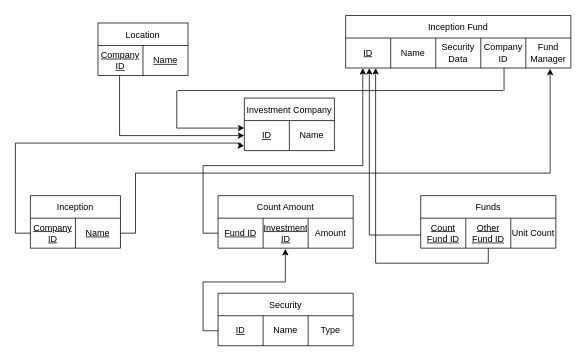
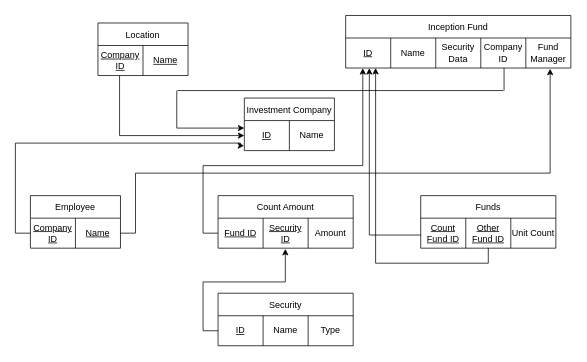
  <mxCell id="0" />
  <mxCell id="1" parent="0" />
  <mxCell id="2" value="Investment Company" style="shape=table;startSize=30;container=1;collapsible=0;childLayout=tableLayout;" vertex="1" parent="1"><mxGeometry x="325" y="130" width="120" height="70" as="geometry" /></mxCell>
  <mxCell id="3" value="" style="shape=tableRow;horizontal=0;startSize=0;swimlaneHead=0;swimlaneBody=0;top=0;left=0;bottom=0;right=0;collapsible=0;dropTarget=0;fillColor=none;points=[[0,0.5],[1,0.5]];portConstraint=eastwest;" vertex="1" parent="2"><mxGeometry y="30" width="120" height="40" as="geometry" /></mxCell>
  <mxCell id="4" value="&lt;u&gt;ID&lt;/u&gt;" style="shape=partialRectangle;html=1;whiteSpace=wrap;connectable=0;overflow=hidden;fillColor=none;top=0;left=0;bottom=0;right=0;pointerEvents=1;" vertex="1" parent="3"><mxGeometry width="60" height="40" as="geometry"><mxRectangle width="60" height="40" as="alternateBounds" /></mxGeometry></mxCell>
  <mxCell id="5" value="Name" style="shape=partialRectangle;html=1;whiteSpace=wrap;connectable=0;overflow=hidden;fillColor=none;top=0;left=0;bottom=0;right=0;pointerEvents=1;" vertex="1" parent="3"><mxGeometry x="60" width="60" height="40" as="geometry"><mxRectangle width="60" height="40" as="alternateBounds" /></mxGeometry></mxCell>
  <mxCell id="6" value="Location" style="shape=table;startSize=30;container=1;collapsible=0;childLayout=tableLayout;" vertex="1" parent="1"><mxGeometry x="130" y="30" width="120" height="70" as="geometry" /></mxCell>
  <mxCell id="7" value="" style="shape=tableRow;horizontal=0;startSize=0;swimlaneHead=0;swimlaneBody=0;top=0;left=0;bottom=0;right=0;collapsible=0;dropTarget=0;fillColor=none;points=[[0,0.5],[1,0.5]];portConstraint=eastwest;" vertex="1" parent="6"><mxGeometry y="30" width="120" height="40" as="geometry" /></mxCell>
  <mxCell id="8" value="&lt;u&gt;Company ID&lt;/u&gt;" style="shape=partialRectangle;html=1;whiteSpace=wrap;connectable=0;overflow=hidden;fillColor=none;top=0;left=0;bottom=0;right=0;pointerEvents=1;" vertex="1" parent="7"><mxGeometry width="60" height="40" as="geometry"><mxRectangle width="60" height="40" as="alternateBounds" /></mxGeometry></mxCell>
  <mxCell id="9" value="&lt;u&gt;Name&lt;/u&gt;" style="shape=partialRectangle;html=1;whiteSpace=wrap;connectable=0;overflow=hidden;fillColor=none;top=0;left=0;bottom=0;right=0;pointerEvents=1;" vertex="1" parent="7"><mxGeometry x="60" width="60" height="40" as="geometry"><mxRectangle width="60" height="40" as="alternateBounds" /></mxGeometry></mxCell>
  <mxCell id="10" style="edgeStyle=orthogonalEdgeStyle;rounded=0;orthogonalLoop=1;jettySize=auto;html=1;exitX=0;exitY=0.75;exitDx=0;exitDy=0;entryX=0.105;entryY=1.005;entryDx=0;entryDy=0;entryPerimeter=0;startArrow=none;startFill=0;endArrow=classic;endFill=1;" edge="1" parent="1" source="12" target="18"><mxGeometry relative="1" as="geometry" /></mxCell>
  <mxCell id="11" style="edgeStyle=orthogonalEdgeStyle;rounded=0;orthogonalLoop=1;jettySize=auto;html=1;exitX=0.5;exitY=1;exitDx=0;exitDy=0;startArrow=none;startFill=0;endArrow=classic;endFill=1;entryX=0.133;entryY=1;entryDx=0;entryDy=0;entryPerimeter=0;" edge="1" parent="1" source="12" target="18"><mxGeometry relative="1" as="geometry"><mxPoint x="510" y="180" as="targetPoint" /></mxGeometry></mxCell>
  <mxCell id="12" value="Funds" style="shape=table;startSize=30;container=1;collapsible=0;childLayout=tableLayout;" vertex="1" parent="1"><mxGeometry x="560" y="260" width="180" height="70" as="geometry" /></mxCell>
  <mxCell id="13" value="" style="shape=tableRow;horizontal=0;startSize=0;swimlaneHead=0;swimlaneBody=0;top=0;left=0;bottom=0;right=0;collapsible=0;dropTarget=0;fillColor=none;points=[[0,0.5],[1,0.5]];portConstraint=eastwest;" vertex="1" parent="12"><mxGeometry y="30" width="180" height="40" as="geometry" /></mxCell>
  <mxCell id="14" value="&lt;u&gt;Count Fund ID&lt;/u&gt;" style="shape=partialRectangle;html=1;whiteSpace=wrap;connectable=0;overflow=hidden;fillColor=none;top=0;left=0;bottom=0;right=0;pointerEvents=1;" vertex="1" parent="13"><mxGeometry width="60" height="40" as="geometry"><mxRectangle width="60" height="40" as="alternateBounds" /></mxGeometry></mxCell>
  <mxCell id="15" value="&lt;u&gt;Other Fund ID&lt;/u&gt;" style="shape=partialRectangle;html=1;whiteSpace=wrap;connectable=0;overflow=hidden;fillColor=none;top=0;left=0;bottom=0;right=0;pointerEvents=1;" vertex="1" parent="13"><mxGeometry x="60" width="60" height="40" as="geometry"><mxRectangle width="60" height="40" as="alternateBounds" /></mxGeometry></mxCell>
  <mxCell id="16" value="Unit Count" style="shape=partialRectangle;html=1;whiteSpace=wrap;connectable=0;overflow=hidden;fillColor=none;top=0;left=0;bottom=0;right=0;pointerEvents=1;" vertex="1" parent="13"><mxGeometry x="120" width="60" height="40" as="geometry"><mxRectangle width="60" height="40" as="alternateBounds" /></mxGeometry></mxCell>
  <mxCell id="17" value="Inception Fund" style="shape=table;startSize=30;container=1;collapsible=0;childLayout=tableLayout;" vertex="1" parent="1"><mxGeometry x="460" y="20" width="300" height="70" as="geometry" /></mxCell>
  <mxCell id="18" value="" style="shape=tableRow;horizontal=0;startSize=0;swimlaneHead=0;swimlaneBody=0;top=0;left=0;bottom=0;right=0;collapsible=0;dropTarget=0;fillColor=none;points=[[0,0.5],[1,0.5]];portConstraint=eastwest;" vertex="1" parent="17"><mxGeometry y="30" width="300" height="40" as="geometry" /></mxCell>
  <mxCell id="19" value="&lt;u&gt;ID&lt;/u&gt;" style="shape=partialRectangle;html=1;whiteSpace=wrap;connectable=0;overflow=hidden;fillColor=none;top=0;left=0;bottom=0;right=0;pointerEvents=1;" vertex="1" parent="18"><mxGeometry width="60" height="40" as="geometry"><mxRectangle width="60" height="40" as="alternateBounds" /></mxGeometry></mxCell>
  <mxCell id="20" value="Name" style="shape=partialRectangle;html=1;whiteSpace=wrap;connectable=0;overflow=hidden;fillColor=none;top=0;left=0;bottom=0;right=0;pointerEvents=1;" vertex="1" parent="18"><mxGeometry x="60" width="60" height="40" as="geometry"><mxRectangle width="60" height="40" as="alternateBounds" /></mxGeometry></mxCell>
  <mxCell id="21" value="Security Data" style="shape=partialRectangle;html=1;whiteSpace=wrap;connectable=0;overflow=hidden;fillColor=none;top=0;left=0;bottom=0;right=0;pointerEvents=1;" vertex="1" parent="18"><mxGeometry x="120" width="60" height="40" as="geometry"><mxRectangle width="60" height="40" as="alternateBounds" /></mxGeometry></mxCell>
  <mxCell id="22" value="Company ID" style="shape=partialRectangle;html=1;whiteSpace=wrap;connectable=0;overflow=hidden;fillColor=none;top=0;left=0;bottom=0;right=0;pointerEvents=1;" vertex="1" parent="18"><mxGeometry x="180" width="60" height="40" as="geometry"><mxRectangle width="60" height="40" as="alternateBounds" /></mxGeometry></mxCell>
  <mxCell id="23" value="Fund Manager" style="shape=partialRectangle;html=1;whiteSpace=wrap;connectable=0;overflow=hidden;fillColor=none;top=0;left=0;bottom=0;right=0;pointerEvents=1;" vertex="1" parent="18"><mxGeometry x="240" width="60" height="40" as="geometry"><mxRectangle width="60" height="40" as="alternateBounds" /></mxGeometry></mxCell>
- <mxCell id="24" value="Inception" style="shape=table;startSize=30;container=1;collapsible=0;childLayout=tableLayout;" vertex="1" parent="1"><mxGeometry x="40" y="260" width="120" height="70" as="geometry" /></mxCell>
+ <mxCell id="24" value="Employee" style="shape=table;startSize=30;container=1;collapsible=0;childLayout=tableLayout;" vertex="1" parent="1"><mxGeometry x="40" y="260" width="120" height="70" as="geometry" /></mxCell>
  <mxCell id="25" value="" style="shape=tableRow;horizontal=0;startSize=0;swimlaneHead=0;swimlaneBody=0;top=0;left=0;bottom=0;right=0;collapsible=0;dropTarget=0;fillColor=none;points=[[0,0.5],[1,0.5]];portConstraint=eastwest;" vertex="1" parent="24"><mxGeometry y="30" width="120" height="40" as="geometry" /></mxCell>
  <mxCell id="26" value="&lt;u&gt;Company ID&lt;/u&gt;" style="shape=partialRectangle;html=1;whiteSpace=wrap;connectable=0;overflow=hidden;fillColor=none;top=0;left=0;bottom=0;right=0;pointerEvents=1;" vertex="1" parent="25"><mxGeometry width="60" height="40" as="geometry"><mxRectangle width="60" height="40" as="alternateBounds" /></mxGeometry></mxCell>
  <mxCell id="27" value="&lt;u&gt;Name&lt;/u&gt;" style="shape=partialRectangle;html=1;whiteSpace=wrap;connectable=0;overflow=hidden;fillColor=none;top=0;left=0;bottom=0;right=0;pointerEvents=1;" vertex="1" parent="25"><mxGeometry x="60" width="60" height="40" as="geometry"><mxRectangle width="60" height="40" as="alternateBounds" /></mxGeometry></mxCell>
  <mxCell id="28" value="Count Amount" style="shape=table;startSize=30;container=1;collapsible=0;childLayout=tableLayout;" vertex="1" parent="1"><mxGeometry x="290" y="260" width="180" height="70" as="geometry" /></mxCell>
  <mxCell id="29" value="" style="shape=tableRow;horizontal=0;startSize=0;swimlaneHead=0;swimlaneBody=0;top=0;left=0;bottom=0;right=0;collapsible=0;dropTarget=0;fillColor=none;points=[[0,0.5],[1,0.5]];portConstraint=eastwest;" vertex="1" parent="28"><mxGeometry y="30" width="180" height="40" as="geometry" /></mxCell>
  <mxCell id="30" value="&lt;u&gt;Fund ID&lt;/u&gt;" style="shape=partialRectangle;html=1;whiteSpace=wrap;connectable=0;overflow=hidden;fillColor=none;top=0;left=0;bottom=0;right=0;pointerEvents=1;" vertex="1" parent="29"><mxGeometry width="60" height="40" as="geometry"><mxRectangle width="60" height="40" as="alternateBounds" /></mxGeometry></mxCell>
- <mxCell id="31" value="&lt;u&gt;Investment ID&lt;/u&gt;" style="shape=partialRectangle;html=1;whiteSpace=wrap;connectable=0;overflow=hidden;fillColor=none;top=0;left=0;bottom=0;right=0;pointerEvents=1;" vertex="1" parent="29"><mxGeometry x="60" width="60" height="40" as="geometry"><mxRectangle width="60" height="40" as="alternateBounds" /></mxGeometry></mxCell>
+ <mxCell id="31" value="&lt;u&gt;Security ID&lt;/u&gt;" style="shape=partialRectangle;html=1;whiteSpace=wrap;connectable=0;overflow=hidden;fillColor=none;top=0;left=0;bottom=0;right=0;pointerEvents=1;" vertex="1" parent="29"><mxGeometry x="60" width="60" height="40" as="geometry"><mxRectangle width="60" height="40" as="alternateBounds" /></mxGeometry></mxCell>
  <mxCell id="32" value="Amount" style="shape=partialRectangle;html=1;whiteSpace=wrap;connectable=0;overflow=hidden;fillColor=none;top=0;left=0;bottom=0;right=0;pointerEvents=1;" vertex="1" parent="29"><mxGeometry x="120" width="60" height="40" as="geometry"><mxRectangle width="60" height="40" as="alternateBounds" /></mxGeometry></mxCell>
  <mxCell id="33" value="Security" style="shape=table;startSize=30;container=1;collapsible=0;childLayout=tableLayout;" vertex="1" parent="1"><mxGeometry x="290" y="390" width="180" height="70" as="geometry" /></mxCell>
  <mxCell id="34" value="" style="shape=tableRow;horizontal=0;startSize=0;swimlaneHead=0;swimlaneBody=0;top=0;left=0;bottom=0;right=0;collapsible=0;dropTarget=0;fillColor=none;points=[[0,0.5],[1,0.5]];portConstraint=eastwest;" vertex="1" parent="33"><mxGeometry y="30" width="180" height="40" as="geometry" /></mxCell>
  <mxCell id="35" value="&lt;u&gt;ID&lt;/u&gt;" style="shape=partialRectangle;html=1;whiteSpace=wrap;connectable=0;overflow=hidden;fillColor=none;top=0;left=0;bottom=0;right=0;pointerEvents=1;" vertex="1" parent="34"><mxGeometry width="60" height="40" as="geometry"><mxRectangle width="60" height="40" as="alternateBounds" /></mxGeometry></mxCell>
  <mxCell id="36" value="Name" style="shape=partialRectangle;html=1;whiteSpace=wrap;connectable=0;overflow=hidden;fillColor=none;top=0;left=0;bottom=0;right=0;pointerEvents=1;" vertex="1" parent="34"><mxGeometry x="60" width="60" height="40" as="geometry"><mxRectangle width="60" height="40" as="alternateBounds" /></mxGeometry></mxCell>
  <mxCell id="37" value="Type" style="shape=partialRectangle;html=1;whiteSpace=wrap;connectable=0;overflow=hidden;fillColor=none;top=0;left=0;bottom=0;right=0;pointerEvents=1;" vertex="1" parent="34"><mxGeometry x="120" width="60" height="40" as="geometry"><mxRectangle width="60" height="40" as="alternateBounds" /></mxGeometry></mxCell>
  <mxCell id="38" style="edgeStyle=orthogonalEdgeStyle;rounded=0;orthogonalLoop=1;jettySize=auto;html=1;exitX=0;exitY=0.5;exitDx=0;exitDy=0;entryX=0.24;entryY=0.995;entryDx=0;entryDy=0;entryPerimeter=0;endArrow=none;endFill=0;startArrow=classic;startFill=1;" edge="1" parent="1" source="3" target="7"><mxGeometry relative="1" as="geometry" /></mxCell>
  <mxCell id="39" style="edgeStyle=orthogonalEdgeStyle;rounded=0;orthogonalLoop=1;jettySize=auto;html=1;exitX=0;exitY=0.5;exitDx=0;exitDy=0;startArrow=none;startFill=0;endArrow=classic;endFill=1;entryX=-0.003;entryY=0.835;entryDx=0;entryDy=0;entryPerimeter=0;" edge="1" parent="1" source="25" target="3"><mxGeometry relative="1" as="geometry"><mxPoint x="310" y="190" as="targetPoint" /><Array as="points"><mxPoint x="20" y="310" /><mxPoint x="20" y="190" /><mxPoint x="320" y="190" /></Array></mxGeometry></mxCell>
  <mxCell id="40" value="" style="endArrow=classic;html=1;rounded=0;" edge="1" parent="1"><mxGeometry width="50" height="50" relative="1" as="geometry"><mxPoint x="235" y="170" as="sourcePoint" /><mxPoint x="325" y="170" as="targetPoint" /></mxGeometry></mxCell>
  <mxCell id="41" value="" style="endArrow=none;html=1;rounded=0;" edge="1" parent="1"><mxGeometry width="50" height="50" relative="1" as="geometry"><mxPoint x="235" y="170" as="sourcePoint" /><mxPoint x="235" y="120" as="targetPoint" /></mxGeometry></mxCell>
  <mxCell id="42" value="" style="endArrow=none;html=1;rounded=0;" edge="1" parent="1"><mxGeometry width="50" height="50" relative="1" as="geometry"><mxPoint x="236" y="120" as="sourcePoint" /><mxPoint x="670" y="120" as="targetPoint" /></mxGeometry></mxCell>
  <mxCell id="43" value="" style="endArrow=none;html=1;rounded=0;" edge="1" parent="1"><mxGeometry width="50" height="50" relative="1" as="geometry"><mxPoint x="671" y="120" as="sourcePoint" /><mxPoint x="671" y="90" as="targetPoint" /></mxGeometry></mxCell>
  <mxCell id="44" style="edgeStyle=orthogonalEdgeStyle;rounded=0;orthogonalLoop=1;jettySize=auto;html=1;exitX=0;exitY=0.5;exitDx=0;exitDy=0;entryX=0.498;entryY=1.025;entryDx=0;entryDy=0;entryPerimeter=0;startArrow=none;startFill=0;endArrow=classic;endFill=1;" edge="1" parent="1" source="34" target="29"><mxGeometry relative="1" as="geometry" /></mxCell>
  <mxCell id="45" style="edgeStyle=orthogonalEdgeStyle;rounded=0;orthogonalLoop=1;jettySize=auto;html=1;exitX=0;exitY=0.5;exitDx=0;exitDy=0;startArrow=none;startFill=0;endArrow=classic;endFill=1;entryX=0.076;entryY=1.005;entryDx=0;entryDy=0;entryPerimeter=0;" edge="1" parent="1" source="29" target="18"><mxGeometry relative="1" as="geometry"><mxPoint x="480" y="150" as="targetPoint" /><Array as="points"><mxPoint x="270" y="310" /><mxPoint x="270" y="220" /><mxPoint x="483" y="220" /></Array></mxGeometry></mxCell>
  <mxCell id="46" style="edgeStyle=orthogonalEdgeStyle;rounded=0;orthogonalLoop=1;jettySize=auto;html=1;exitX=1;exitY=0.5;exitDx=0;exitDy=0;startArrow=none;startFill=0;endArrow=classic;endFill=1;entryX=0.908;entryY=1.025;entryDx=0;entryDy=0;entryPerimeter=0;" edge="1" parent="1" source="25" target="18"><mxGeometry relative="1" as="geometry"><mxPoint x="530" y="140" as="targetPoint" /><Array as="points"><mxPoint x="180" y="310" /><mxPoint x="180" y="230" /><mxPoint x="732" y="230" /></Array></mxGeometry></mxCell>
